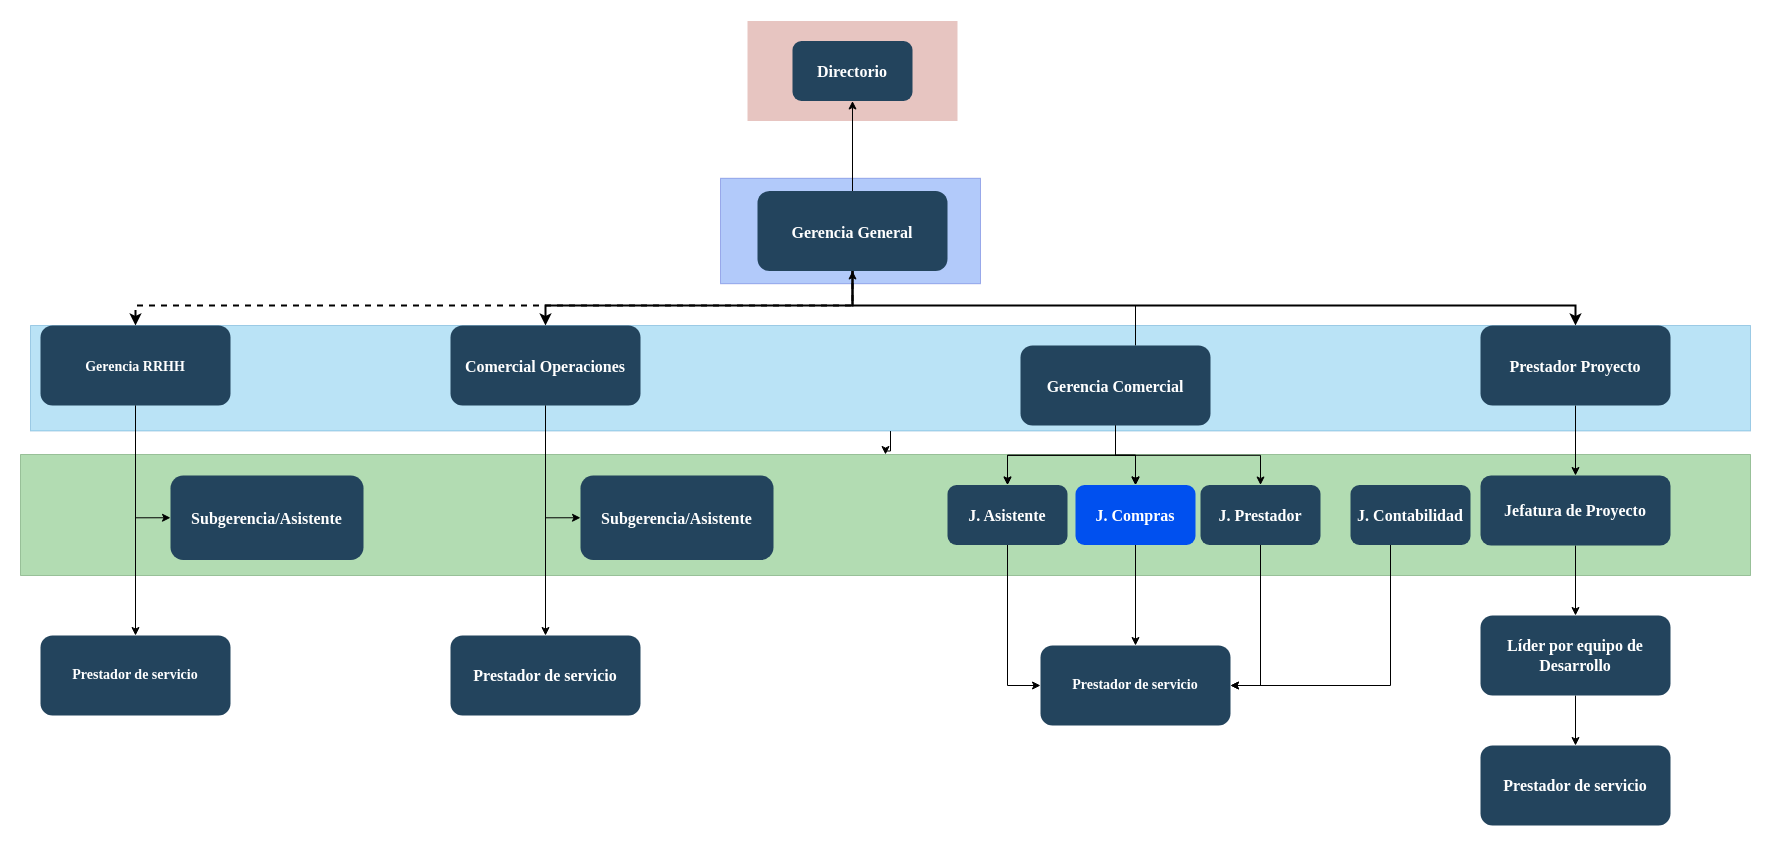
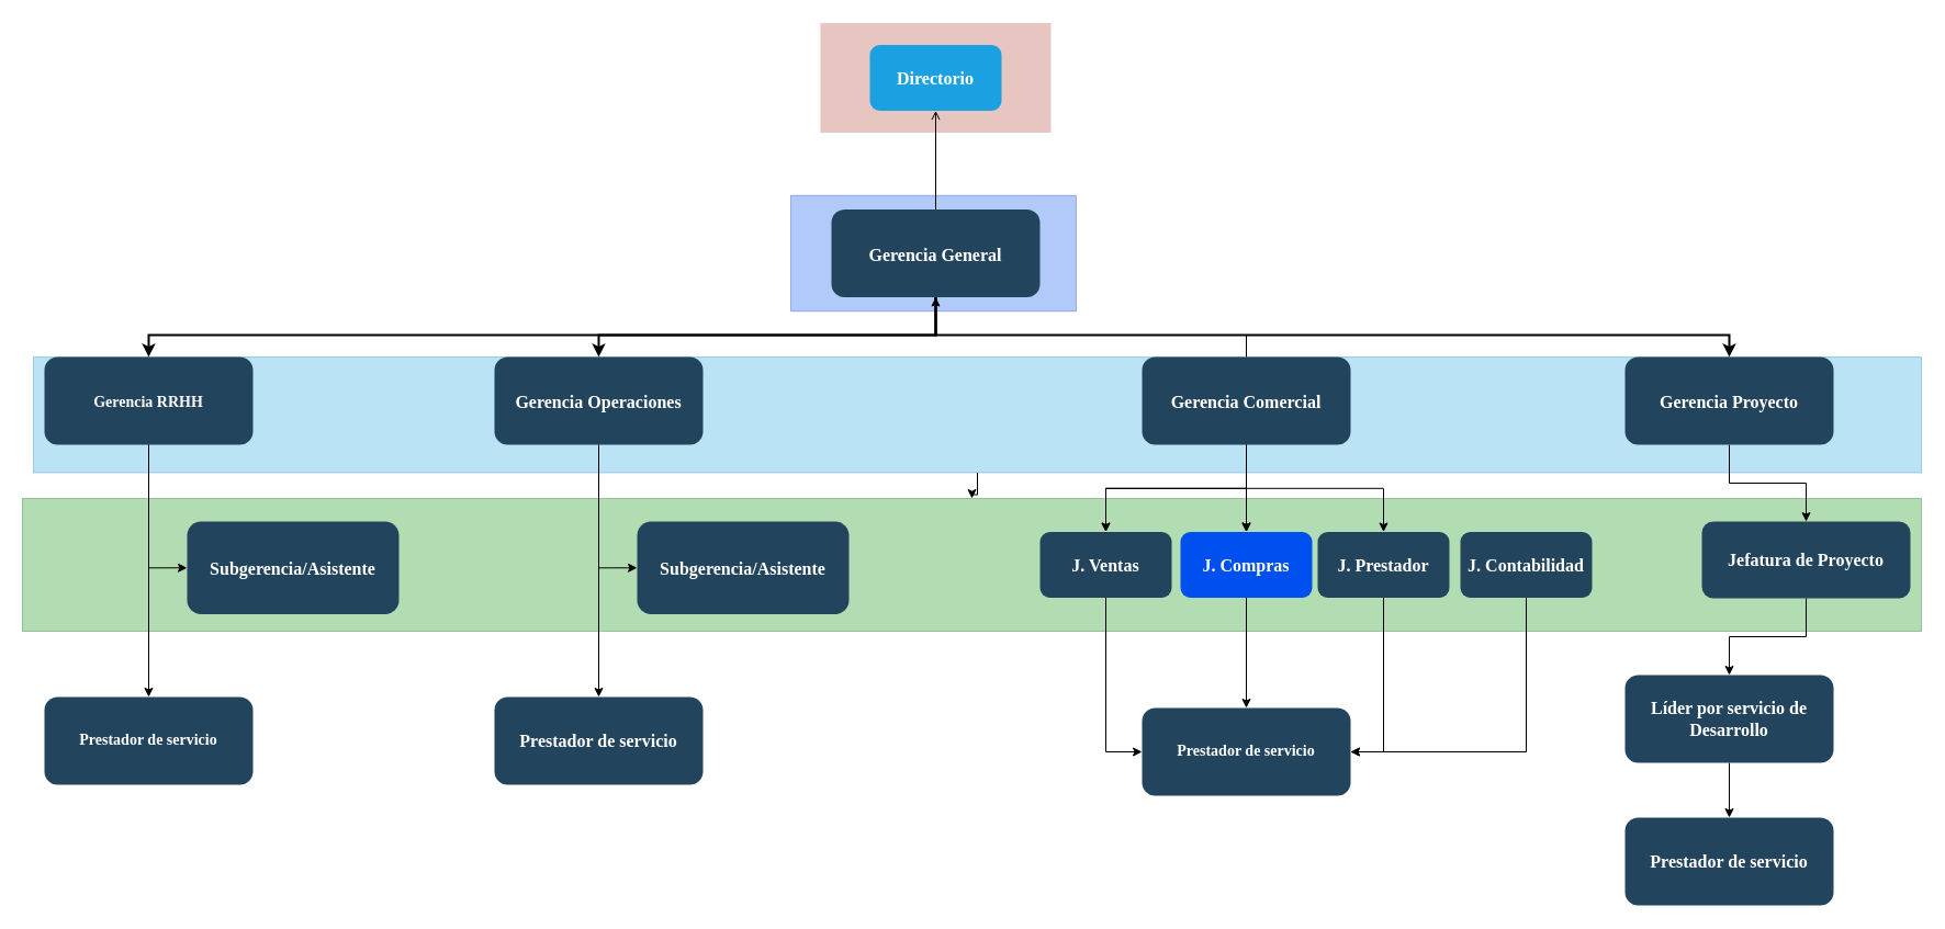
  <mxCell id="0" />
  <mxCell id="1" parent="0" />
  <mxCell id="2" value="" style="fillColor=#0050ef;strokeColor=#001DBC;opacity=30;fontColor=#ffffff;fontSize=16;" vertex="1" parent="1"><mxGeometry x="720" y="177.75" width="260" height="105.5" as="geometry" /></mxCell>
  <mxCell id="3" value="" style="fillColor=#008a00;strokeColor=#005700;opacity=30;fontColor=#ffffff;" vertex="1" parent="1"><mxGeometry x="20" y="454" width="1730" height="121" as="geometry" /></mxCell>
  <mxCell id="4" value="" style="fillColor=#AE4132;strokeColor=none;opacity=30;fontSize=16;" parent="1" vertex="1"><mxGeometry x="747" y="20.5" width="210" height="100.0" as="geometry" /></mxCell>
  <mxCell id="5" value="" style="edgeStyle=orthogonalEdgeStyle;rounded=0;orthogonalLoop=1;jettySize=auto;html=1;fontSize=16;" edge="1" parent="1" source="6" target="3"><mxGeometry relative="1" as="geometry" /></mxCell>
  <mxCell id="6" value="" style="fillColor=#1ba1e2;strokeColor=#006EAF;opacity=30;fontColor=#ffffff;" parent="1" vertex="1"><mxGeometry x="30" y="325" width="1720" height="105.5" as="geometry" /></mxCell>
- <mxCell id="7" value="" style="edgeStyle=orthogonalEdgeStyle;rounded=0;orthogonalLoop=1;jettySize=auto;html=1;fontSize=16;" edge="1" parent="1" source="8" target="28"><mxGeometry relative="1" as="geometry" /></mxCell>
+ <mxCell id="7" value="" style="edgeStyle=orthogonalEdgeStyle;rounded=0;orthogonalLoop=1;jettySize=auto;html=1;fontSize=16;endArrow=open;" edge="1" parent="1" source="8" target="28"><mxGeometry relative="1" as="geometry" /></mxCell>
  <mxCell id="8" value="Gerencia General" style="rounded=1;fillColor=#23445D;gradientColor=none;strokeColor=none;fontColor=#FFFFFF;fontStyle=1;fontFamily=Tahoma;fontSize=16;" parent="1" vertex="1"><mxGeometry x="757" y="190.5" width="190" height="80" as="geometry" /></mxCell>
  <mxCell id="9" value="" style="edgeStyle=orthogonalEdgeStyle;rounded=0;orthogonalLoop=1;jettySize=auto;html=1;fontSize=16;" edge="1" parent="1" source="10" target="41"><mxGeometry relative="1" as="geometry" /></mxCell>
- <mxCell id="10" value="Prestador Proyecto" style="rounded=1;fillColor=#23445D;gradientColor=none;strokeColor=none;fontColor=#FFFFFF;fontStyle=1;fontFamily=Tahoma;fontSize=16;" parent="1" vertex="1"><mxGeometry x="1480" y="325" width="190" height="80" as="geometry" /></mxCell>
+ <mxCell id="10" value="Gerencia Proyecto" style="rounded=1;fillColor=#23445D;gradientColor=none;strokeColor=none;fontColor=#FFFFFF;fontStyle=1;fontFamily=Tahoma;fontSize=16;" parent="1" vertex="1"><mxGeometry x="1480" y="325" width="190" height="80" as="geometry" /></mxCell>
  <mxCell id="11" value="" style="edgeStyle=elbowEdgeStyle;elbow=vertical;strokeWidth=2;rounded=0;fontSize=16;" parent="1" source="8" target="10" edge="1"><mxGeometry x="337" y="215.5" width="100" height="100" as="geometry"><mxPoint x="337" y="320.5" as="sourcePoint" /><mxPoint x="437" y="220.5" as="targetPoint" /><Array as="points"><mxPoint x="1180" y="305" /></Array></mxGeometry></mxCell>
  <mxCell id="12" style="edgeStyle=orthogonalEdgeStyle;rounded=0;orthogonalLoop=1;jettySize=auto;html=1;entryX=0.5;entryY=1;entryDx=0;entryDy=0;fontSize=16;" edge="1" parent="1" source="19" target="8"><mxGeometry relative="1" as="geometry"><Array as="points"><mxPoint x="1135" y="305" /><mxPoint x="852" y="305" /></Array></mxGeometry></mxCell>
  <mxCell id="13" value="" style="edgeStyle=orthogonalEdgeStyle;rounded=0;orthogonalLoop=1;jettySize=auto;html=1;fontSize=16;" edge="1" parent="1" source="19" target="33"><mxGeometry relative="1" as="geometry" /></mxCell>
  <mxCell id="14" value="" style="edgeStyle=orthogonalEdgeStyle;rounded=0;orthogonalLoop=1;jettySize=auto;html=1;fontSize=16;" edge="1" parent="1" source="19" target="33"><mxGeometry relative="1" as="geometry" /></mxCell>
  <mxCell id="15" value="" style="edgeStyle=orthogonalEdgeStyle;rounded=0;orthogonalLoop=1;jettySize=auto;html=1;fontSize=16;" edge="1" parent="1" source="19" target="35"><mxGeometry relative="1" as="geometry" /></mxCell>
  <mxCell id="16" value="" style="edgeStyle=orthogonalEdgeStyle;rounded=0;orthogonalLoop=1;jettySize=auto;html=1;fontSize=16;" edge="1" parent="1" source="19" target="35"><mxGeometry relative="1" as="geometry" /></mxCell>
  <mxCell id="17" value="" style="edgeStyle=orthogonalEdgeStyle;rounded=0;orthogonalLoop=1;jettySize=auto;html=1;fontSize=16;" edge="1" parent="1" source="19" target="35"><mxGeometry relative="1" as="geometry" /></mxCell>
  <mxCell id="18" value="" style="edgeStyle=orthogonalEdgeStyle;rounded=0;orthogonalLoop=1;jettySize=auto;html=1;fontSize=16;" edge="1" parent="1" source="19" target="37"><mxGeometry relative="1" as="geometry" /></mxCell>
- <mxCell id="19" value="Gerencia Comercial" style="rounded=1;fillColor=#23445D;gradientColor=none;strokeColor=none;fontColor=#FFFFFF;fontStyle=1;fontFamily=Tahoma;fontSize=16;" parent="1" vertex="1"><mxGeometry x="1020" y="345" width="190" height="80" as="geometry" /></mxCell>
+ <mxCell id="19" value="Gerencia Comercial" style="rounded=1;fillColor=#23445D;gradientColor=none;strokeColor=none;fontColor=#FFFFFF;fontStyle=1;fontFamily=Tahoma;fontSize=16;" parent="1" vertex="1"><mxGeometry x="1040" y="325" width="190" height="80" as="geometry" /></mxCell>
  <mxCell id="20" style="edgeStyle=orthogonalEdgeStyle;rounded=0;orthogonalLoop=1;jettySize=auto;html=1;entryX=0;entryY=0.5;entryDx=0;entryDy=0;fontSize=16;" edge="1" parent="1" source="22" target="31"><mxGeometry relative="1" as="geometry" /></mxCell>
  <mxCell id="21" style="edgeStyle=orthogonalEdgeStyle;rounded=0;orthogonalLoop=1;jettySize=auto;html=1;fontSize=16;" edge="1" parent="1" source="22" target="45"><mxGeometry relative="1" as="geometry" /></mxCell>
- <mxCell id="22" value="Comercial Operaciones" style="rounded=1;fillColor=#23445D;gradientColor=none;strokeColor=none;fontColor=#FFFFFF;fontStyle=1;fontFamily=Tahoma;fontSize=16;" parent="1" vertex="1"><mxGeometry x="450" y="325" width="190" height="80" as="geometry" /></mxCell>
+ <mxCell id="22" value="Gerencia Operaciones" style="rounded=1;fillColor=#23445D;gradientColor=none;strokeColor=none;fontColor=#FFFFFF;fontStyle=1;fontFamily=Tahoma;fontSize=16;" parent="1" vertex="1"><mxGeometry x="450" y="325" width="190" height="80" as="geometry" /></mxCell>
  <mxCell id="23" style="edgeStyle=orthogonalEdgeStyle;rounded=0;orthogonalLoop=1;jettySize=auto;html=1;entryX=0;entryY=0.5;entryDx=0;entryDy=0;fontSize=16;" edge="1" parent="1" source="25" target="30"><mxGeometry relative="1" as="geometry" /></mxCell>
  <mxCell id="24" value="" style="edgeStyle=orthogonalEdgeStyle;rounded=0;orthogonalLoop=1;jettySize=auto;html=1;fontSize=16;" edge="1" parent="1" source="25" target="44"><mxGeometry relative="1" as="geometry" /></mxCell>
  <mxCell id="25" value="Gerencia RRHH" style="rounded=1;fillColor=#23445D;gradientColor=none;strokeColor=none;fontColor=#FFFFFF;fontStyle=1;fontFamily=Tahoma;fontSize=14" parent="1" vertex="1"><mxGeometry x="40" y="325" width="190" height="80" as="geometry" /></mxCell>
  <mxCell id="26" value="" style="edgeStyle=elbowEdgeStyle;elbow=vertical;strokeWidth=2;rounded=0;fontSize=16;" parent="1" source="8" target="22" edge="1"><mxGeometry x="347" y="225.5" width="100" height="100" as="geometry"><mxPoint x="862" y="280.5" as="sourcePoint" /><mxPoint x="1467" y="350.5" as="targetPoint" /><Array as="points"><mxPoint x="720" y="305" /></Array></mxGeometry></mxCell>
- <mxCell id="27" value="" style="edgeStyle=elbowEdgeStyle;elbow=vertical;strokeWidth=2;rounded=0;fontSize=16;dashed=1;" parent="1" source="8" target="25" edge="1"><mxGeometry x="-23" y="135.5" width="100" height="100" as="geometry"><mxPoint x="-23" y="240.5" as="sourcePoint" /><mxPoint x="77" y="140.5" as="targetPoint" /><Array as="points"><mxPoint x="420" y="305" /></Array></mxGeometry></mxCell>
- <mxCell id="28" value="Directorio" style="whiteSpace=wrap;html=1;rounded=1;fontFamily=Tahoma;fontSize=16;fontColor=#FFFFFF;fontStyle=1;strokeColor=none;fillColor=#23445D;" vertex="1" parent="1"><mxGeometry x="792" y="40.5" width="120" height="60" as="geometry" /></mxCell>
+ <mxCell id="27" value="" style="edgeStyle=elbowEdgeStyle;elbow=vertical;strokeWidth=2;rounded=0;fontSize=16;" parent="1" source="8" target="25" edge="1"><mxGeometry x="-23" y="135.5" width="100" height="100" as="geometry"><mxPoint x="-23" y="240.5" as="sourcePoint" /><mxPoint x="77" y="140.5" as="targetPoint" /><Array as="points"><mxPoint x="420" y="305" /></Array></mxGeometry></mxCell>
+ <mxCell id="28" value="Directorio" style="whiteSpace=wrap;html=1;rounded=1;fontFamily=Tahoma;fontSize=16;fontColor=#FFFFFF;fontStyle=1;strokeColor=none;fillColor=#1ba1e2;" vertex="1" parent="1"><mxGeometry x="792" y="40.5" width="120" height="60" as="geometry" /></mxCell>
  <mxCell id="29" style="edgeStyle=orthogonalEdgeStyle;rounded=0;orthogonalLoop=1;jettySize=auto;html=1;exitX=0.5;exitY=1;exitDx=0;exitDy=0;fontSize=16;" edge="1" parent="1" source="8" target="8"><mxGeometry relative="1" as="geometry" /></mxCell>
  <mxCell id="30" value="Subgerencia/Asistente" style="rounded=1;fillColor=#23445D;gradientColor=none;strokeColor=none;fontColor=#FFFFFF;fontStyle=1;fontFamily=Tahoma;fontSize=16;" vertex="1" parent="1"><mxGeometry x="170" y="475" width="193" height="84.5" as="geometry" /></mxCell>
  <mxCell id="31" value="Subgerencia/Asistente" style="rounded=1;fillColor=#23445D;gradientColor=none;strokeColor=none;fontColor=#FFFFFF;fontStyle=1;fontFamily=Tahoma;fontSize=16;" vertex="1" parent="1"><mxGeometry x="580" y="475" width="193" height="84.5" as="geometry" /></mxCell>
  <mxCell id="32" style="edgeStyle=orthogonalEdgeStyle;rounded=0;orthogonalLoop=1;jettySize=auto;html=1;entryX=0;entryY=0.5;entryDx=0;entryDy=0;fontSize=16;" edge="1" parent="1" source="33" target="47"><mxGeometry relative="1" as="geometry" /></mxCell>
- <mxCell id="33" value="J. Asistente" style="whiteSpace=wrap;html=1;rounded=1;fontFamily=Tahoma;fontSize=16;fontColor=#FFFFFF;fontStyle=1;strokeColor=none;fillColor=#23445D;" vertex="1" parent="1"><mxGeometry x="947" y="484.5" width="120" height="60" as="geometry" /></mxCell>
+ <mxCell id="33" value="J. Ventas" style="whiteSpace=wrap;html=1;rounded=1;fontFamily=Tahoma;fontSize=16;fontColor=#FFFFFF;fontStyle=1;strokeColor=none;fillColor=#23445D;" vertex="1" parent="1"><mxGeometry x="947" y="484.5" width="120" height="60" as="geometry" /></mxCell>
  <mxCell id="34" style="edgeStyle=orthogonalEdgeStyle;rounded=0;orthogonalLoop=1;jettySize=auto;html=1;entryX=0.5;entryY=0;entryDx=0;entryDy=0;fontSize=16;" edge="1" parent="1" source="35" target="47"><mxGeometry relative="1" as="geometry" /></mxCell>
  <mxCell id="35" value="J. Compras" style="whiteSpace=wrap;html=1;rounded=1;fontFamily=Tahoma;fontSize=16;fontColor=#FFFFFF;fontStyle=1;strokeColor=none;fillColor=#0050ef;" vertex="1" parent="1"><mxGeometry x="1075" y="484.5" width="120" height="60" as="geometry" /></mxCell>
  <mxCell id="36" style="edgeStyle=orthogonalEdgeStyle;rounded=0;orthogonalLoop=1;jettySize=auto;html=1;entryX=1;entryY=0.5;entryDx=0;entryDy=0;fontSize=16;" edge="1" parent="1" source="37" target="47"><mxGeometry relative="1" as="geometry" /></mxCell>
  <mxCell id="37" value="J. Prestador" style="whiteSpace=wrap;html=1;rounded=1;fontFamily=Tahoma;fontSize=16;fontColor=#FFFFFF;fontStyle=1;strokeColor=none;fillColor=#23445D;" vertex="1" parent="1"><mxGeometry x="1200" y="484.5" width="120" height="60" as="geometry" /></mxCell>
  <mxCell id="38" style="edgeStyle=orthogonalEdgeStyle;rounded=0;orthogonalLoop=1;jettySize=auto;html=1;entryX=1;entryY=0.5;entryDx=0;entryDy=0;fontSize=16;" edge="1" parent="1" source="39" target="47"><mxGeometry relative="1" as="geometry"><Array as="points"><mxPoint x="1390" y="685" /></Array></mxGeometry></mxCell>
- <mxCell id="39" value="J. Contabilidad" style="whiteSpace=wrap;html=1;rounded=1;fontFamily=Tahoma;fontSize=16;fontColor=#FFFFFF;fontStyle=1;strokeColor=none;fillColor=#23445D;" vertex="1" parent="1"><mxGeometry x="1350" y="484.5" width="120" height="60" as="geometry" /></mxCell>
+ <mxCell id="39" value="J. Contabilidad" style="whiteSpace=wrap;html=1;rounded=1;fontFamily=Tahoma;fontSize=16;fontColor=#FFFFFF;fontStyle=1;strokeColor=none;fillColor=#23445D;" vertex="1" parent="1"><mxGeometry x="1330" y="484.5" width="120" height="60" as="geometry" /></mxCell>
  <mxCell id="40" value="" style="edgeStyle=orthogonalEdgeStyle;rounded=0;orthogonalLoop=1;jettySize=auto;html=1;fontSize=16;" edge="1" parent="1" source="41" target="43"><mxGeometry relative="1" as="geometry" /></mxCell>
- <mxCell id="41" value="Jefatura de Proyecto" style="whiteSpace=wrap;html=1;rounded=1;fontFamily=Tahoma;fontSize=16;fontColor=#FFFFFF;fontStyle=1;strokeColor=none;fillColor=#23445D;" vertex="1" parent="1"><mxGeometry x="1480" y="475" width="190" height="70" as="geometry" /></mxCell>
+ <mxCell id="41" value="Jefatura de Proyecto" style="whiteSpace=wrap;html=1;rounded=1;fontFamily=Tahoma;fontSize=16;fontColor=#FFFFFF;fontStyle=1;strokeColor=none;fillColor=#23445D;" vertex="1" parent="1"><mxGeometry x="1550" y="475" width="190" height="70" as="geometry" /></mxCell>
  <mxCell id="42" style="edgeStyle=orthogonalEdgeStyle;rounded=0;orthogonalLoop=1;jettySize=auto;html=1;entryX=0.5;entryY=0;entryDx=0;entryDy=0;fontSize=16;" edge="1" parent="1" source="43" target="46"><mxGeometry relative="1" as="geometry" /></mxCell>
- <mxCell id="43" value="Líder por equipo de Desarrollo" style="whiteSpace=wrap;html=1;rounded=1;fontFamily=Tahoma;fontSize=16;fontColor=#FFFFFF;fontStyle=1;strokeColor=none;fillColor=#23445D;" vertex="1" parent="1"><mxGeometry x="1480" y="615" width="190" height="80" as="geometry" /></mxCell>
+ <mxCell id="43" value="Líder por servicio de Desarrollo" style="whiteSpace=wrap;html=1;rounded=1;fontFamily=Tahoma;fontSize=16;fontColor=#FFFFFF;fontStyle=1;strokeColor=none;fillColor=#23445D;" vertex="1" parent="1"><mxGeometry x="1480" y="615" width="190" height="80" as="geometry" /></mxCell>
  <mxCell id="44" value="Prestador de servicio" style="whiteSpace=wrap;html=1;rounded=1;fontFamily=Tahoma;fontSize=14;fontColor=#FFFFFF;fontStyle=1;strokeColor=none;fillColor=#23445D;" vertex="1" parent="1"><mxGeometry x="40" y="635" width="190" height="80" as="geometry" /></mxCell>
  <mxCell id="45" value="Prestador de servicio" style="whiteSpace=wrap;html=1;rounded=1;fontFamily=Tahoma;fontSize=16;fontColor=#FFFFFF;fontStyle=1;strokeColor=none;fillColor=#23445D;" vertex="1" parent="1"><mxGeometry x="450" y="635" width="190" height="80" as="geometry" /></mxCell>
  <mxCell id="46" value="Prestador de servicio" style="whiteSpace=wrap;html=1;rounded=1;fontFamily=Tahoma;fontSize=16;fontColor=#FFFFFF;fontStyle=1;strokeColor=none;fillColor=#23445D;" vertex="1" parent="1"><mxGeometry x="1480" y="745" width="190" height="80" as="geometry" /></mxCell>
  <mxCell id="47" value="Prestador de servicio" style="whiteSpace=wrap;html=1;rounded=1;fontFamily=Tahoma;fontSize=14;fontColor=#FFFFFF;fontStyle=1;strokeColor=none;fillColor=#23445D;" vertex="1" parent="1"><mxGeometry x="1040" y="645" width="190" height="80" as="geometry" /></mxCell>
